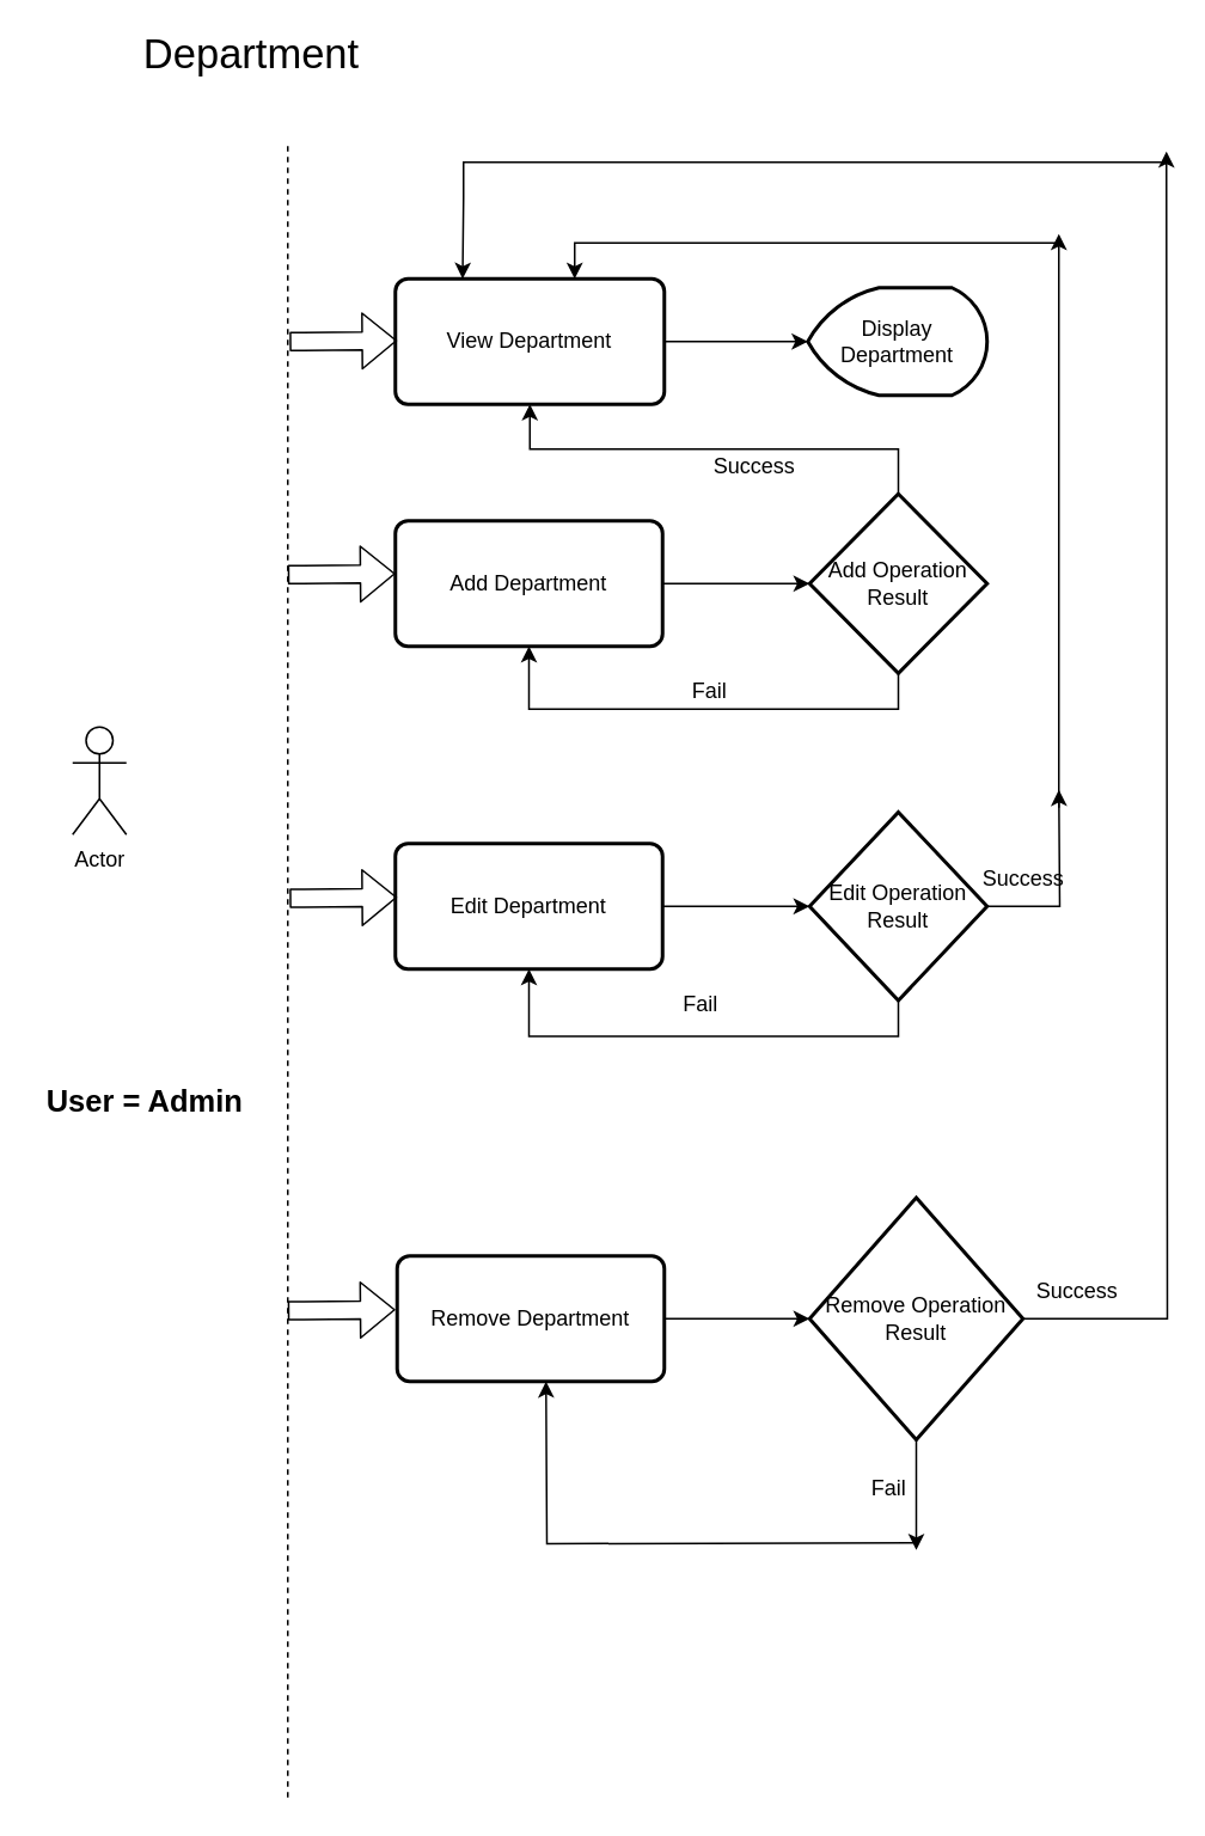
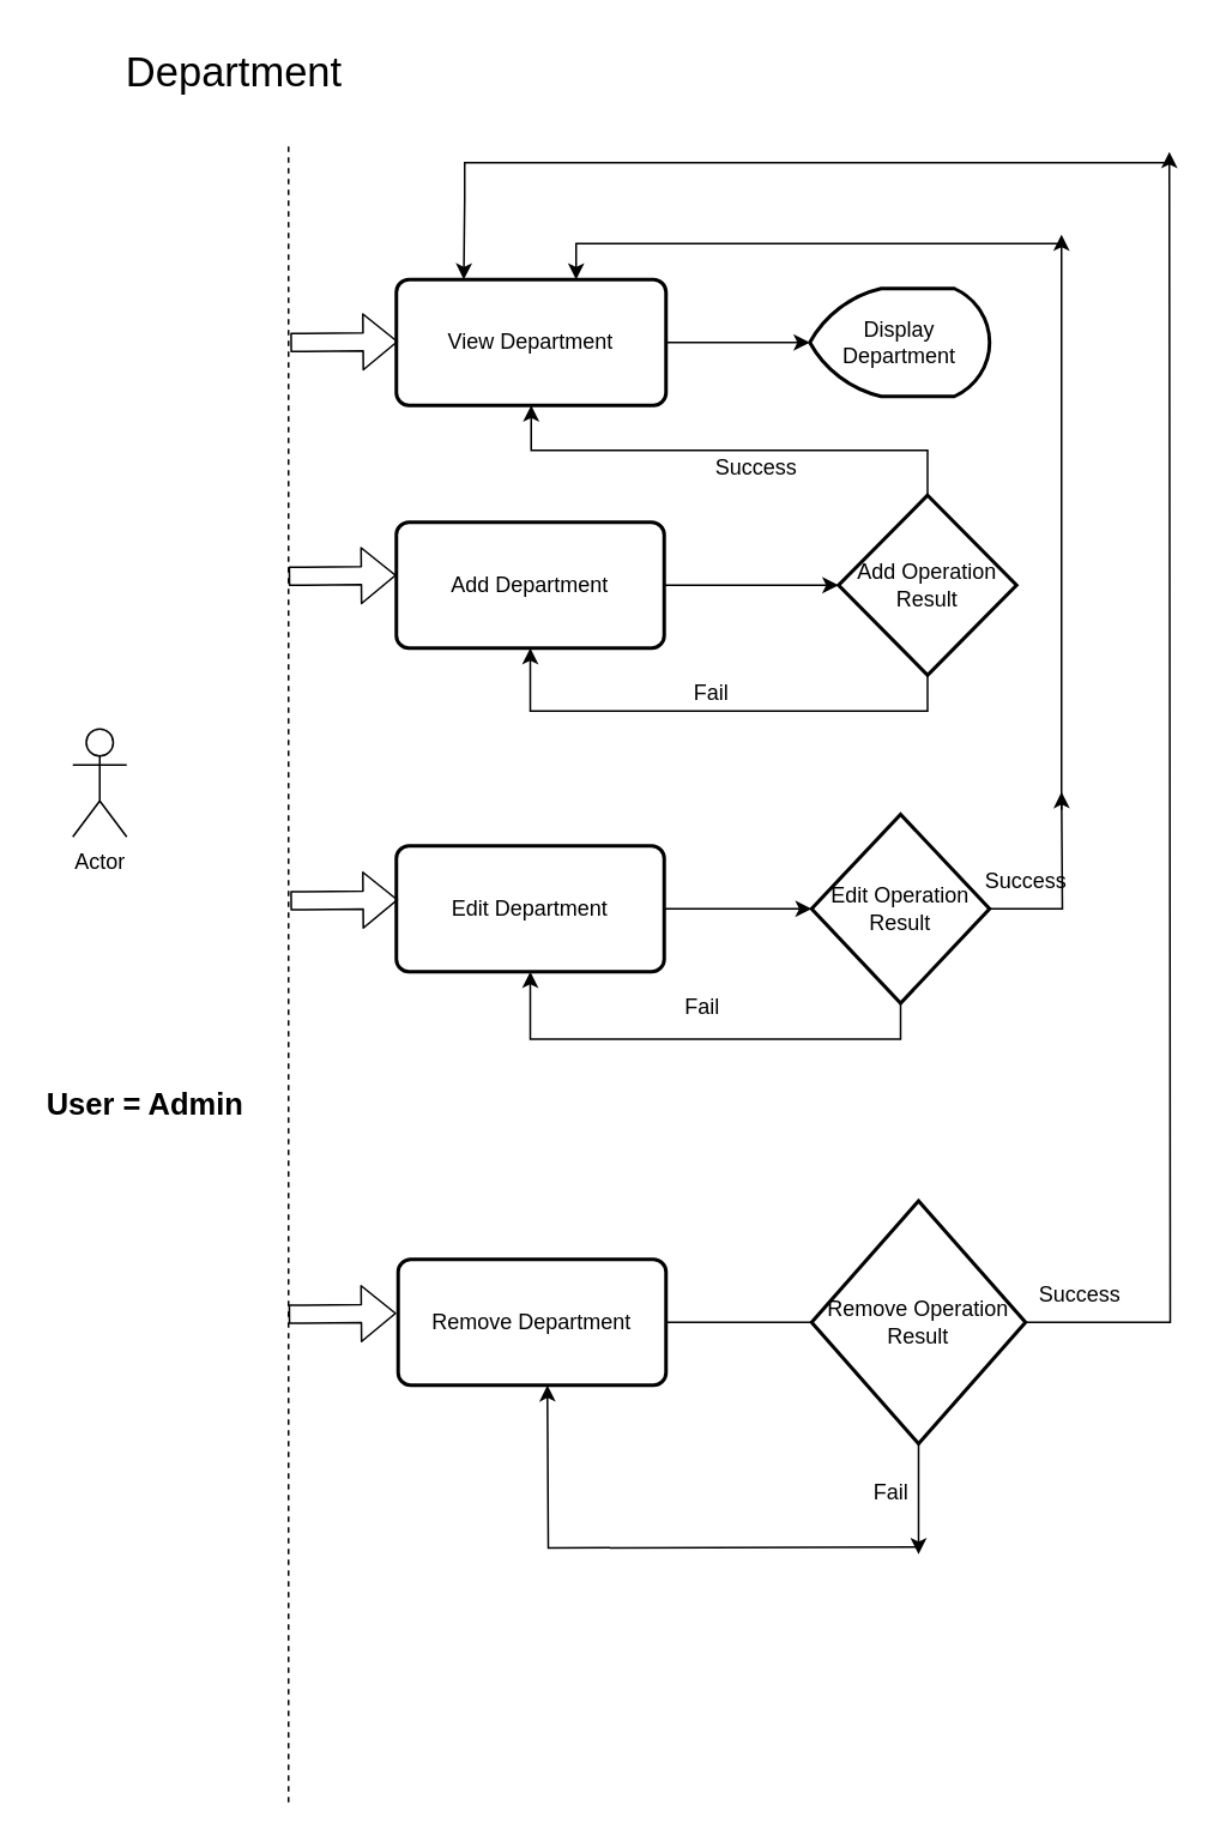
  <mxCell id="0" />
  <mxCell id="1" parent="0" />
  <mxCell id="2" style="edgeStyle=orthogonalEdgeStyle;rounded=0;orthogonalLoop=1;jettySize=auto;html=1;entryX=0;entryY=0.5;entryDx=0;entryDy=0;entryPerimeter=0;" parent="1" source="3" target="10" edge="1"><mxGeometry relative="1" as="geometry" /></mxCell>
  <mxCell id="3" value="View Department" style="rounded=1;whiteSpace=wrap;html=1;absoluteArcSize=1;arcSize=14;strokeWidth=2;" parent="1" vertex="1"><mxGeometry x="220" y="155" width="150" height="70" as="geometry" /></mxCell>
  <mxCell id="4" style="edgeStyle=orthogonalEdgeStyle;rounded=0;orthogonalLoop=1;jettySize=auto;html=1;entryX=0;entryY=0.5;entryDx=0;entryDy=0;entryPerimeter=0;" parent="1" source="5" target="12" edge="1"><mxGeometry relative="1" as="geometry" /></mxCell>
  <mxCell id="5" value="Add Department" style="rounded=1;whiteSpace=wrap;html=1;absoluteArcSize=1;arcSize=14;strokeWidth=2;" parent="1" vertex="1"><mxGeometry x="220" y="290" width="149" height="70" as="geometry" /></mxCell>
  <mxCell id="6" style="edgeStyle=orthogonalEdgeStyle;rounded=0;orthogonalLoop=1;jettySize=auto;html=1;entryX=0;entryY=0.5;entryDx=0;entryDy=0;entryPerimeter=0;" parent="1" source="7" target="17" edge="1"><mxGeometry relative="1" as="geometry" /></mxCell>
  <mxCell id="7" value="Edit Department" style="rounded=1;whiteSpace=wrap;html=1;absoluteArcSize=1;arcSize=14;strokeWidth=2;" parent="1" vertex="1"><mxGeometry x="220" y="470" width="149" height="70" as="geometry" /></mxCell>
- <mxCell id="8" style="edgeStyle=orthogonalEdgeStyle;rounded=0;orthogonalLoop=1;jettySize=auto;html=1;entryX=0;entryY=0.5;entryDx=0;entryDy=0;entryPerimeter=0;" parent="1" source="9" target="25" edge="1"><mxGeometry relative="1" as="geometry" /></mxCell>
+ <mxCell id="8" style="edgeStyle=orthogonalEdgeStyle;rounded=0;orthogonalLoop=1;jettySize=auto;html=1;entryX=0;entryY=0.5;entryDx=0;entryDy=0;entryPerimeter=0;endArrow=none;" parent="1" source="9" target="25" edge="1"><mxGeometry relative="1" as="geometry" /></mxCell>
  <mxCell id="9" value="Remove Department" style="rounded=1;whiteSpace=wrap;html=1;absoluteArcSize=1;arcSize=14;strokeWidth=2;" parent="1" vertex="1"><mxGeometry x="221" y="700" width="149" height="70" as="geometry" /></mxCell>
  <mxCell id="10" value="Display Department" style="strokeWidth=2;html=1;shape=mxgraph.flowchart.display;whiteSpace=wrap;" parent="1" vertex="1"><mxGeometry x="450" y="160" width="100" height="60" as="geometry" /></mxCell>
  <mxCell id="11" style="edgeStyle=orthogonalEdgeStyle;rounded=0;orthogonalLoop=1;jettySize=auto;html=1;exitX=0.5;exitY=0;exitDx=0;exitDy=0;exitPerimeter=0;entryX=0.5;entryY=1;entryDx=0;entryDy=0;" parent="1" source="12" target="3" edge="1"><mxGeometry relative="1" as="geometry"><mxPoint x="670" y="325" as="targetPoint" /></mxGeometry></mxCell>
- <mxCell id="12" value="Add Operation Result" style="strokeWidth=2;html=1;shape=mxgraph.flowchart.decision;whiteSpace=wrap;" parent="1" vertex="1"><mxGeometry x="451" y="275" width="99" height="100" as="geometry" /></mxCell>
+ <mxCell id="12" value="Add Operation Result" style="strokeWidth=2;html=1;shape=mxgraph.flowchart.decision;whiteSpace=wrap;" parent="1" vertex="1"><mxGeometry x="466" y="275" width="99" height="100" as="geometry" /></mxCell>
  <mxCell id="13" value="Success" style="text;html=1;align=center;verticalAlign=middle;resizable=0;points=[];autosize=1;strokeColor=none;" parent="1" vertex="1"><mxGeometry x="390" y="250" width="60" height="20" as="geometry" /></mxCell>
  <mxCell id="14" style="edgeStyle=orthogonalEdgeStyle;rounded=0;orthogonalLoop=1;jettySize=auto;html=1;exitX=0.5;exitY=1;exitDx=0;exitDy=0;exitPerimeter=0;entryX=0.5;entryY=1;entryDx=0;entryDy=0;" parent="1" source="12" target="5" edge="1"><mxGeometry relative="1" as="geometry"><mxPoint x="450" y="410" as="targetPoint" /><mxPoint x="500" y="390" as="sourcePoint" /></mxGeometry></mxCell>
  <mxCell id="15" value="Fail" style="text;html=1;align=center;verticalAlign=middle;resizable=0;points=[];autosize=1;strokeColor=none;" parent="1" vertex="1"><mxGeometry x="380" y="375" width="30" height="20" as="geometry" /></mxCell>
  <mxCell id="16" style="edgeStyle=orthogonalEdgeStyle;rounded=0;orthogonalLoop=1;jettySize=auto;html=1;exitX=1;exitY=0.5;exitDx=0;exitDy=0;exitPerimeter=0;" parent="1" source="17" edge="1"><mxGeometry relative="1" as="geometry"><mxPoint x="590" y="440" as="targetPoint" /></mxGeometry></mxCell>
  <mxCell id="17" value="Edit Operation Result" style="strokeWidth=2;html=1;shape=mxgraph.flowchart.decision;whiteSpace=wrap;" parent="1" vertex="1"><mxGeometry x="451" y="452.5" width="99" height="105" as="geometry" /></mxCell>
  <mxCell id="18" style="edgeStyle=orthogonalEdgeStyle;rounded=0;orthogonalLoop=1;jettySize=auto;html=1;" parent="1" edge="1"><mxGeometry relative="1" as="geometry"><mxPoint x="590" y="130" as="targetPoint" /><mxPoint x="590" y="450" as="sourcePoint" /></mxGeometry></mxCell>
  <mxCell id="19" style="edgeStyle=orthogonalEdgeStyle;rounded=0;orthogonalLoop=1;jettySize=auto;html=1;" parent="1" edge="1"><mxGeometry relative="1" as="geometry"><mxPoint x="320" y="155" as="targetPoint" /><mxPoint x="590" y="135" as="sourcePoint" /><Array as="points"><mxPoint x="320" y="135" /></Array></mxGeometry></mxCell>
  <mxCell id="20" style="edgeStyle=orthogonalEdgeStyle;rounded=0;orthogonalLoop=1;jettySize=auto;html=1;entryX=0.5;entryY=1;entryDx=0;entryDy=0;exitX=0.5;exitY=1;exitDx=0;exitDy=0;exitPerimeter=0;" parent="1" source="17" target="7" edge="1"><mxGeometry relative="1" as="geometry"><mxPoint x="600" y="210" as="targetPoint" /><mxPoint x="510" y="540" as="sourcePoint" /></mxGeometry></mxCell>
  <mxCell id="21" value="Fail" style="text;html=1;align=center;verticalAlign=middle;resizable=0;points=[];autosize=1;strokeColor=none;" parent="1" vertex="1"><mxGeometry x="375" y="550" width="30" height="20" as="geometry" /></mxCell>
  <mxCell id="22" value="Success" style="text;html=1;align=center;verticalAlign=middle;resizable=0;points=[];autosize=1;strokeColor=none;" parent="1" vertex="1"><mxGeometry x="540" y="480" width="60" height="20" as="geometry" /></mxCell>
  <mxCell id="23" style="edgeStyle=orthogonalEdgeStyle;rounded=0;orthogonalLoop=1;jettySize=auto;html=1;" parent="1" source="25" edge="1"><mxGeometry relative="1" as="geometry"><mxPoint x="650" y="84" as="targetPoint" /></mxGeometry></mxCell>
  <mxCell id="24" style="edgeStyle=orthogonalEdgeStyle;rounded=0;orthogonalLoop=1;jettySize=auto;html=1;" parent="1" source="25" edge="1"><mxGeometry relative="1" as="geometry"><mxPoint x="510.5" y="864" as="targetPoint" /></mxGeometry></mxCell>
  <mxCell id="25" value="Remove Operation Result" style="strokeWidth=2;html=1;shape=mxgraph.flowchart.decision;whiteSpace=wrap;" parent="1" vertex="1"><mxGeometry x="451" y="667.5" width="119" height="135" as="geometry" /></mxCell>
  <mxCell id="26" style="edgeStyle=orthogonalEdgeStyle;rounded=0;orthogonalLoop=1;jettySize=auto;html=1;entryX=0.25;entryY=0;entryDx=0;entryDy=0;" parent="1" target="3" edge="1"><mxGeometry relative="1" as="geometry"><mxPoint x="280" y="150" as="targetPoint" /><mxPoint x="650" y="90" as="sourcePoint" /><Array as="points"><mxPoint x="258" y="90" /><mxPoint x="258" y="110" /></Array></mxGeometry></mxCell>
  <mxCell id="27" value="Success" style="text;html=1;align=center;verticalAlign=middle;resizable=0;points=[];autosize=1;strokeColor=none;" parent="1" vertex="1"><mxGeometry x="570" y="710" width="60" height="20" as="geometry" /></mxCell>
  <mxCell id="28" style="edgeStyle=orthogonalEdgeStyle;rounded=0;orthogonalLoop=1;jettySize=auto;html=1;" parent="1" edge="1"><mxGeometry relative="1" as="geometry"><mxPoint x="304" y="770" as="targetPoint" /><mxPoint x="510" y="860" as="sourcePoint" /></mxGeometry></mxCell>
  <mxCell id="29" value="Fail" style="text;html=1;align=center;verticalAlign=middle;resizable=0;points=[];autosize=1;strokeColor=none;" parent="1" vertex="1"><mxGeometry x="480" y="820" width="30" height="20" as="geometry" /></mxCell>
  <mxCell id="30" value="" style="endArrow=none;dashed=1;html=1;" parent="1" edge="1"><mxGeometry width="50" height="50" relative="1" as="geometry"><mxPoint x="160" y="1002" as="sourcePoint" /><mxPoint x="160" y="80" as="targetPoint" /></mxGeometry></mxCell>
  <mxCell id="31" value="Actor" style="shape=umlActor;verticalLabelPosition=bottom;verticalAlign=top;html=1;outlineConnect=0;" parent="1" vertex="1"><mxGeometry x="40" y="405" width="30" height="60" as="geometry" /></mxCell>
- <mxCell id="32" value="Department" style="text;html=1;strokeColor=none;fillColor=none;align=center;verticalAlign=middle;whiteSpace=wrap;rounded=0;fontSize=23;" parent="1" vertex="1"><mxGeometry x="30" y="10" width="220" height="40" as="geometry" /></mxCell>
+ <mxCell id="32" value="Department" style="text;html=1;strokeColor=none;fillColor=none;align=center;verticalAlign=middle;whiteSpace=wrap;rounded=0;fontSize=23;" parent="1" vertex="1"><mxGeometry x="20" y="20" width="220" height="40" as="geometry" /></mxCell>
  <mxCell id="33" value="" style="shape=flexArrow;endArrow=classic;html=1;fontSize=23;entryX=0;entryY=0.5;entryDx=0;entryDy=0;" parent="1" edge="1"><mxGeometry width="50" height="50" relative="1" as="geometry"><mxPoint x="161" y="190" as="sourcePoint" /><mxPoint x="221" y="189.5" as="targetPoint" /></mxGeometry></mxCell>
  <mxCell id="34" value="" style="shape=flexArrow;endArrow=classic;html=1;fontSize=23;entryX=0;entryY=0.5;entryDx=0;entryDy=0;" parent="1" edge="1"><mxGeometry width="50" height="50" relative="1" as="geometry"><mxPoint x="160" y="320" as="sourcePoint" /><mxPoint x="220" y="319.5" as="targetPoint" /></mxGeometry></mxCell>
  <mxCell id="35" value="" style="shape=flexArrow;endArrow=classic;html=1;fontSize=23;entryX=0;entryY=0.5;entryDx=0;entryDy=0;" parent="1" edge="1"><mxGeometry width="50" height="50" relative="1" as="geometry"><mxPoint x="161" y="500.5" as="sourcePoint" /><mxPoint x="221" y="500" as="targetPoint" /></mxGeometry></mxCell>
  <mxCell id="36" value="" style="shape=flexArrow;endArrow=classic;html=1;fontSize=23;entryX=0;entryY=0.5;entryDx=0;entryDy=0;" parent="1" edge="1"><mxGeometry width="50" height="50" relative="1" as="geometry"><mxPoint x="160" y="730.5" as="sourcePoint" /><mxPoint x="220" y="730" as="targetPoint" /></mxGeometry></mxCell>
  <mxCell id="37" value="&lt;font style=&quot;font-size: 17px&quot;&gt;&lt;b&gt;User = Admin&lt;/b&gt;&lt;/font&gt;" style="text;html=1;align=center;verticalAlign=middle;resizable=0;points=[];autosize=1;strokeColor=none;" vertex="1" parent="1"><mxGeometry x="20" y="605" width="120" height="20" as="geometry" /></mxCell>
